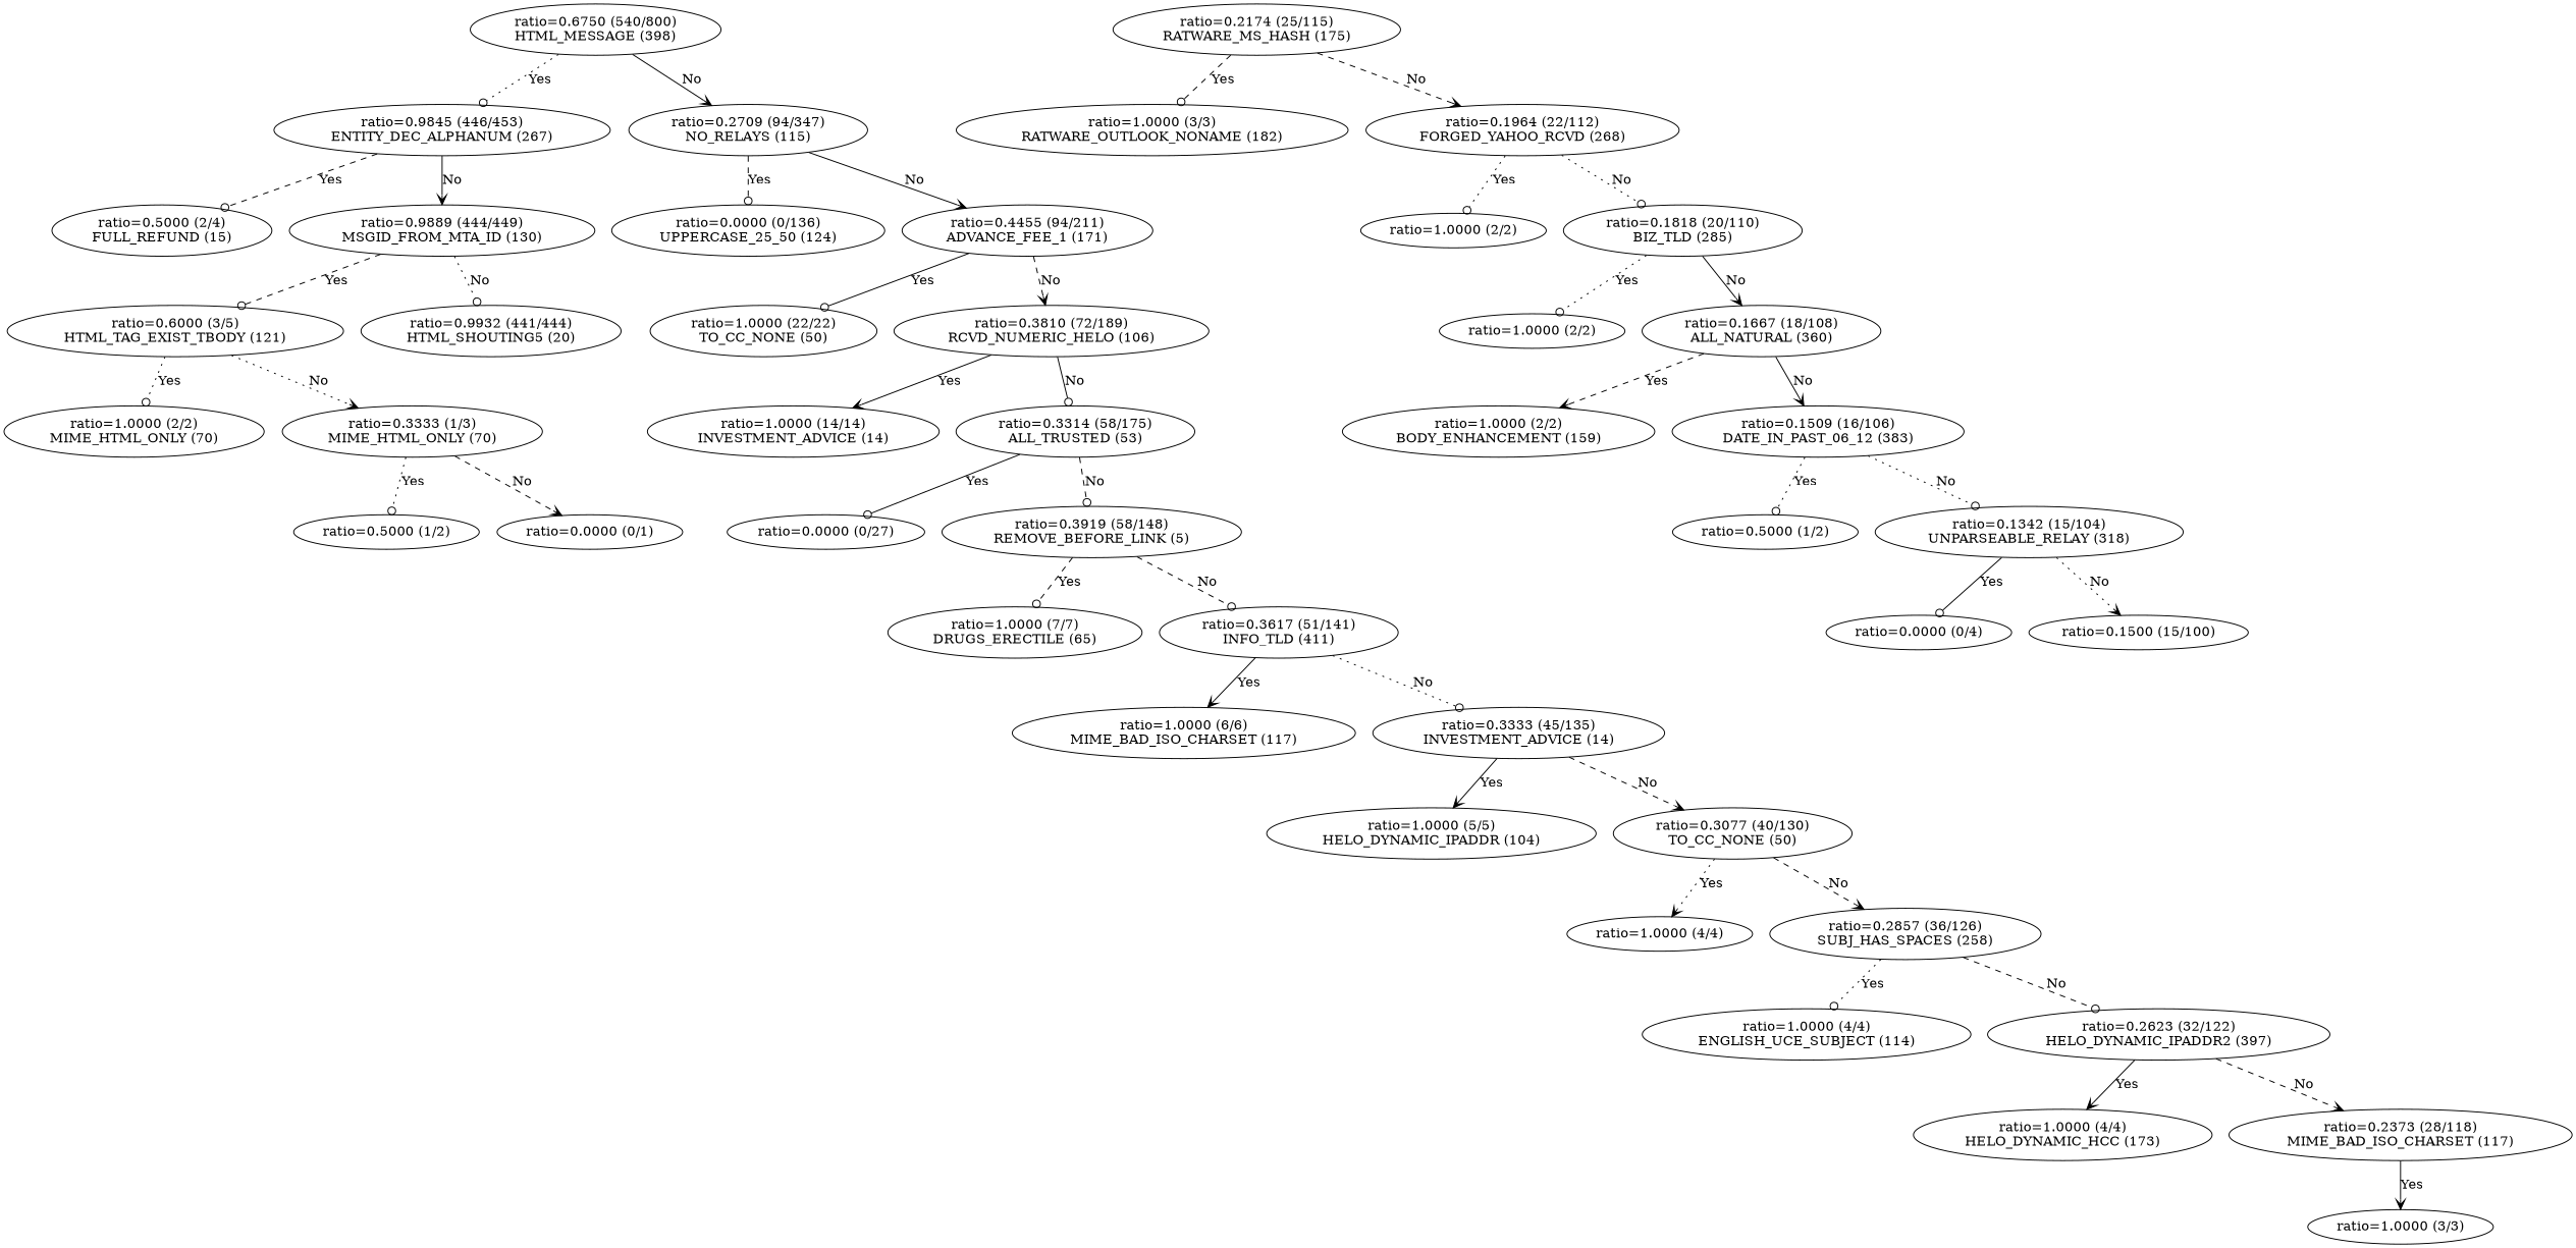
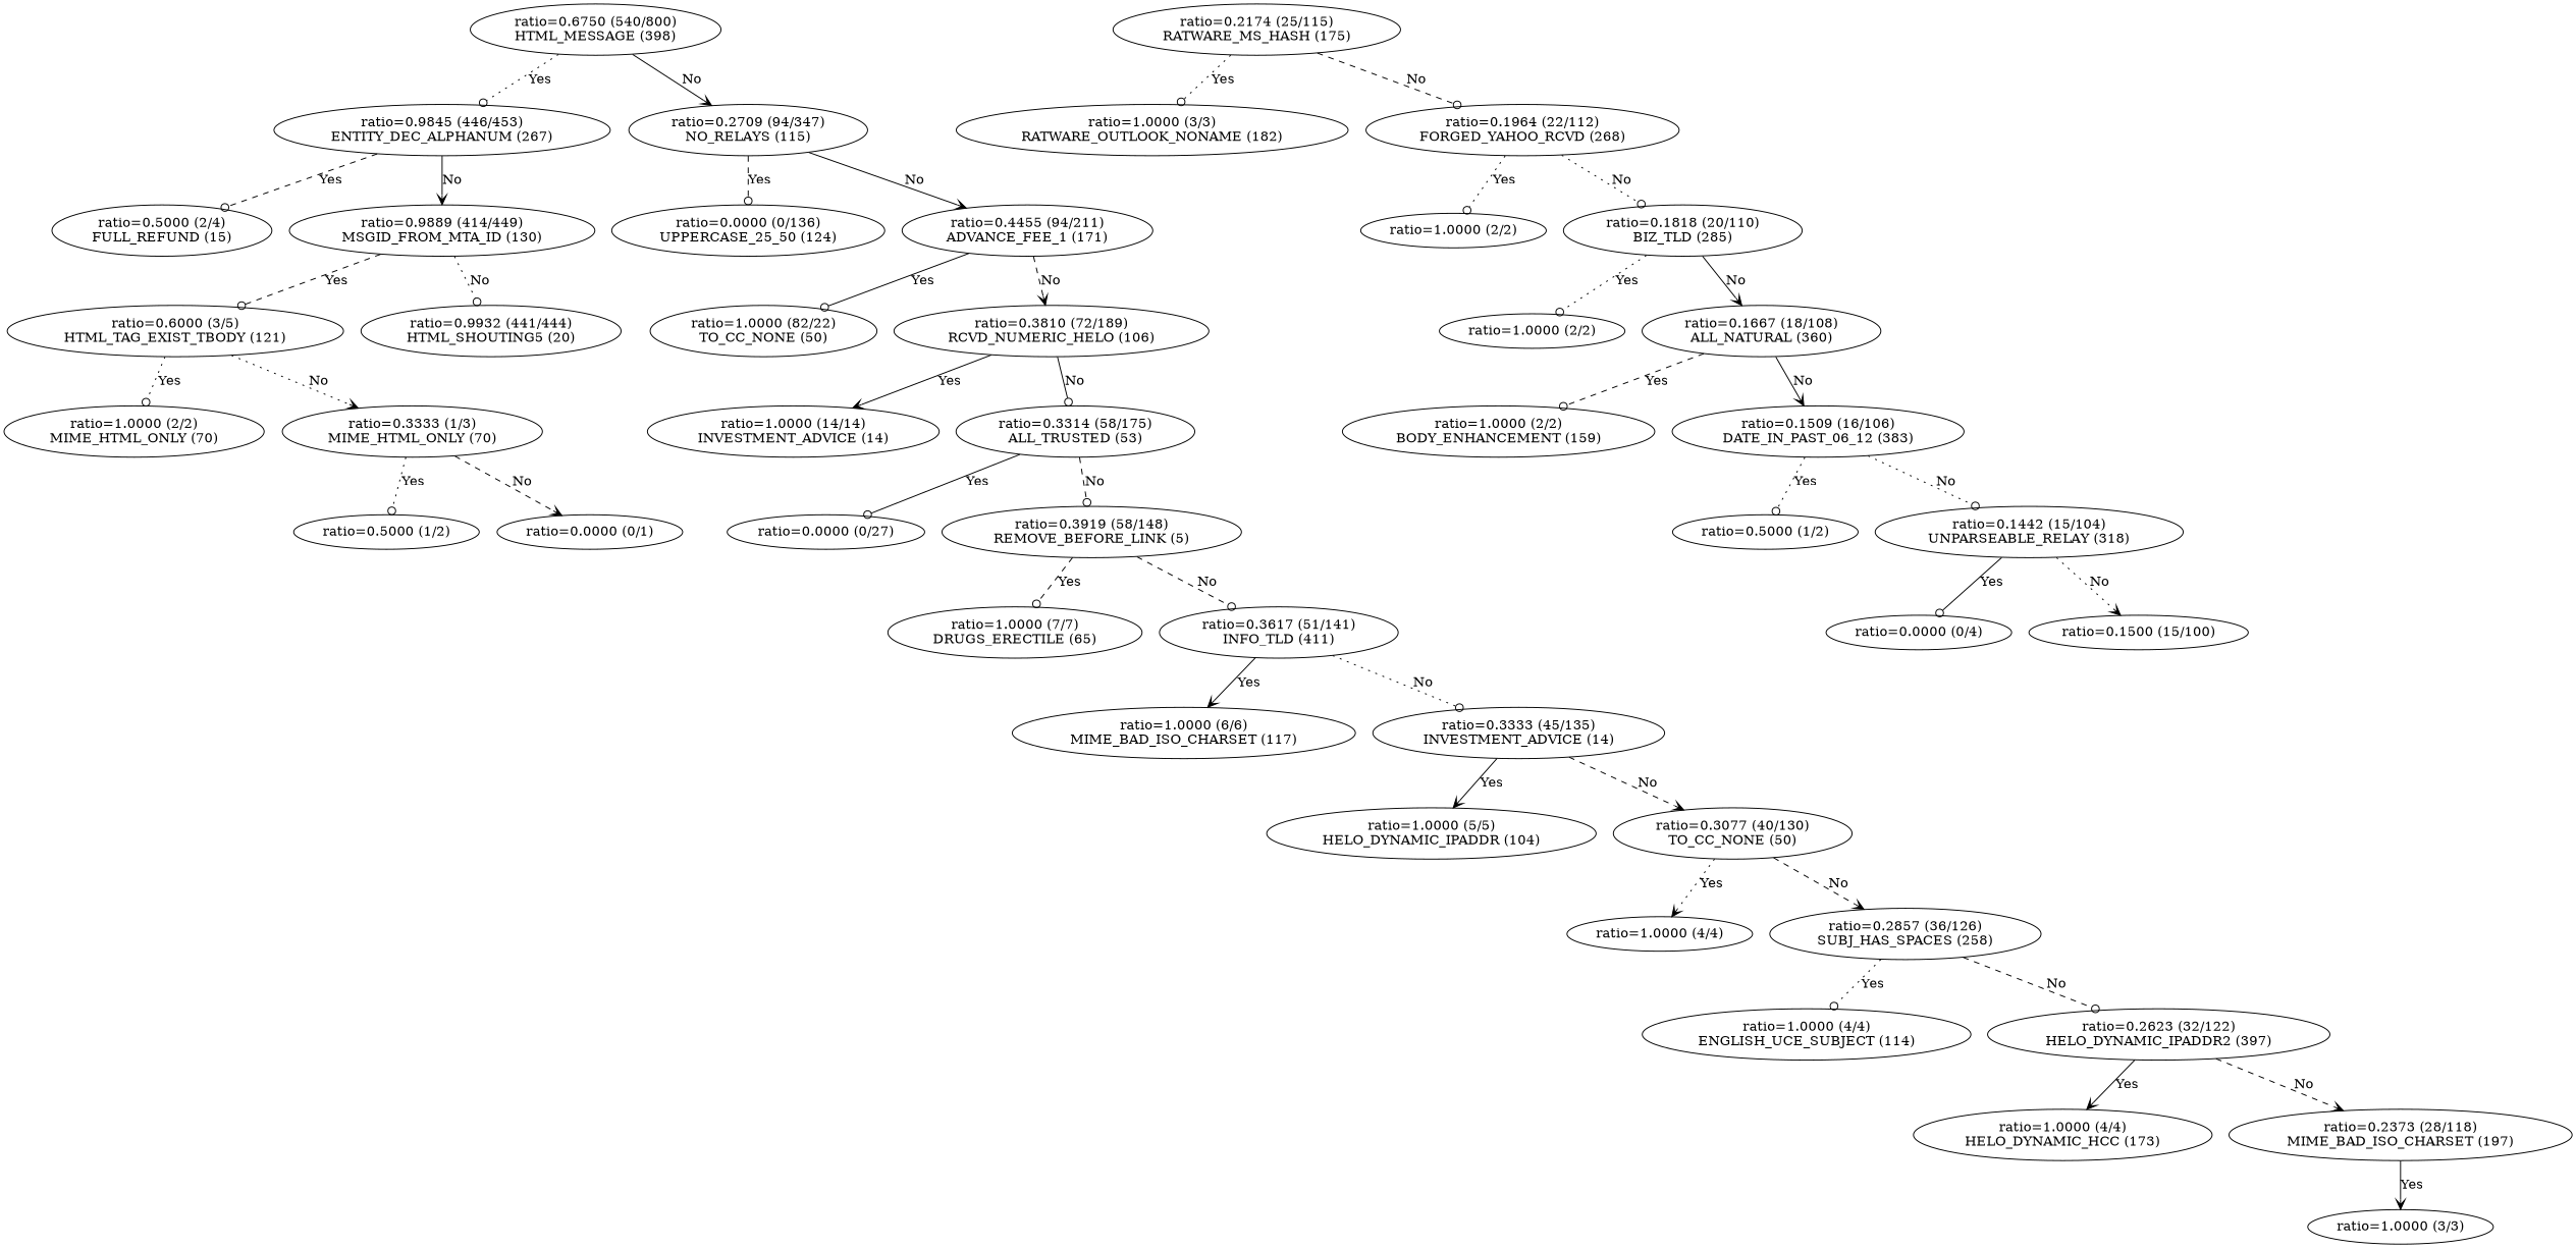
  digraph {
    fontname="DejaVu Serif"
    node [fontname="DejaVu Serif"]
    edge [arrowhead=odot fontname="DejaVu Serif" style=dashed]
    n1 [label="ratio=0.6750 (540/800)\nHTML_MESSAGE (398)"]
    n2 [label="ratio=0.9845 (446/453)\nENTITY_DEC_ALPHANUM (267)"]
    n3 [label="ratio=0.2709 (94/347)\nNO_RELAYS (115)"]
    n4 [label="ratio=0.5000 (2/4)\nFULL_REFUND (15)"]
-   n5 [label="ratio=0.9889 (444/449)\nMSGID_FROM_MTA_ID (130)"]
+   n5 [label="ratio=0.9889 (414/449)\nMSGID_FROM_MTA_ID (130)"]
    n6 [label="ratio=0.0000 (0/136)\nUPPERCASE_25_50 (124)"]
    n7 [label="ratio=0.4455 (94/211)\nADVANCE_FEE_1 (171)"]
    n8 [label="ratio=0.6000 (3/5)\nHTML_TAG_EXIST_TBODY (121)"]
    n9 [label="ratio=0.9932 (441/444)\nHTML_SHOUTING5 (20)"]
    n10 [label="ratio=1.0000 (2/2)\nMIME_HTML_ONLY (70)"]
    n11 [label="ratio=0.3333 (1/3)\nMIME_HTML_ONLY (70)"]
    n12 [label="ratio=0.5000 (1/2)\n"]
    n13 [label="ratio=0.0000 (0/1)\n"]
-   n14 [label="ratio=1.0000 (22/22)\nTO_CC_NONE (50)"]
+   n14 [label="ratio=1.0000 (82/22)\nTO_CC_NONE (50)"]
    n15 [label="ratio=0.3810 (72/189)\nRCVD_NUMERIC_HELO (106)"]
    n16 [label="ratio=1.0000 (14/14)\nINVESTMENT_ADVICE (14)"]
    n17 [label="ratio=0.3314 (58/175)\nALL_TRUSTED (53)"]
    n18 [label="ratio=0.0000 (0/27)\n"]
    n19 [label="ratio=0.3919 (58/148)\nREMOVE_BEFORE_LINK (5)"]
    n20 [label="ratio=1.0000 (7/7)\nDRUGS_ERECTILE (65)"]
    n21 [label="ratio=0.3617 (51/141)\nINFO_TLD (411)"]
    n22 [label="ratio=1.0000 (6/6)\nMIME_BAD_ISO_CHARSET (117)"]
    n23 [label="ratio=0.3333 (45/135)\nINVESTMENT_ADVICE (14)"]
    n24 [label="ratio=1.0000 (5/5)\nHELO_DYNAMIC_IPADDR (104)"]
    n25 [label="ratio=0.3077 (40/130)\nTO_CC_NONE (50)"]
    n26 [label="ratio=1.0000 (4/4)\n"]
    n27 [label="ratio=0.2857 (36/126)\nSUBJ_HAS_SPACES (258)"]
    n28 [label="ratio=1.0000 (4/4)\nENGLISH_UCE_SUBJECT (114)"]
    n29 [label="ratio=0.2623 (32/122)\nHELO_DYNAMIC_IPADDR2 (397)"]
    n30 [label="ratio=1.0000 (4/4)\nHELO_DYNAMIC_HCC (173)"]
-   n31 [label="ratio=0.2373 (28/118)\nMIME_BAD_ISO_CHARSET (117)"]
+   n31 [label="ratio=0.2373 (28/118)\nMIME_BAD_ISO_CHARSET (197)"]
    n32 [label="ratio=1.0000 (3/3)\n"]
    n33 [label="ratio=0.2174 (25/115)\nRATWARE_MS_HASH (175)"]
    n34 [label="ratio=1.0000 (3/3)\nRATWARE_OUTLOOK_NONAME (182)"]
    n35 [label="ratio=0.1964 (22/112)\nFORGED_YAHOO_RCVD (268)"]
    n36 [label="ratio=1.0000 (2/2)\n"]
    n37 [label="ratio=0.1818 (20/110)\nBIZ_TLD (285)"]
    n38 [label="ratio=1.0000 (2/2)\n"]
    n39 [label="ratio=0.1667 (18/108)\nALL_NATURAL (360)"]
    n40 [label="ratio=1.0000 (2/2)\nBODY_ENHANCEMENT (159)"]
    n41 [label="ratio=0.1509 (16/106)\nDATE_IN_PAST_06_12 (383)"]
    n42 [label="ratio=0.5000 (1/2)\n"]
-   n43 [label="ratio=0.1342 (15/104)\nUNPARSEABLE_RELAY (318)"]
+   n43 [label="ratio=0.1442 (15/104)\nUNPARSEABLE_RELAY (318)"]
    n44 [label="ratio=0.0000 (0/4)\n"]
    n45 [label="ratio=0.1500 (15/100)\n"]
    n1 -> n2 [label=Yes style=dotted]
    n1 -> n3 [arrowhead=vee label=No style=solid]
    n2 -> n4 [label=Yes]
    n2 -> n5 [arrowhead=vee label=No style=solid]
    n3 -> n6 [label=Yes]
    n3 -> n7 [arrowhead=vee label=No style=solid]
    n5 -> n8 [label=Yes]
    n5 -> n9 [label=No style=dotted]
    n7 -> n14 [label=Yes style=solid]
    n7 -> n15 [arrowhead=vee label=No]
    n8 -> n10 [label=Yes style=dotted]
    n8 -> n11 [arrowhead=vee label=No style=dotted]
    n11 -> n12 [label=Yes style=dotted]
    n11 -> n13 [arrowhead=vee label=No]
    n15 -> n16 [arrowhead=vee label=Yes style=solid]
    n15 -> n17 [label=No style=solid]
    n17 -> n18 [label=Yes style=solid]
    n17 -> n19 [label=No]
    n19 -> n20 [label=Yes]
    n19 -> n21 [label=No]
    n21 -> n22 [arrowhead=vee label=Yes style=solid]
    n21 -> n23 [label=No style=dotted]
    n23 -> n24 [arrowhead=vee label=Yes style=solid]
    n23 -> n25 [arrowhead=vee label=No]
    n25 -> n26 [arrowhead=vee label=Yes style=dotted]
    n25 -> n27 [arrowhead=vee label=No]
    n27 -> n28 [label=Yes style=dotted]
    n27 -> n29 [label=No]
    n29 -> n30 [arrowhead=vee label=Yes style=solid]
    n29 -> n31 [arrowhead=vee label=No]
    n31 -> n32 [arrowhead=vee label=Yes style=solid]
-   n33 -> n34 [label=Yes]
-   n33 -> n35 [arrowhead=vee label=No]
+   n33 -> n34 [label=Yes style=dotted]
+   n33 -> n35 [label=No]
    n35 -> n36 [label=Yes style=dotted]
    n35 -> n37 [label=No style=dotted]
    n37 -> n38 [label=Yes style=dotted]
    n37 -> n39 [arrowhead=vee label=No style=solid]
-   n39 -> n40 [arrowhead=vee label=Yes]
+   n39 -> n40 [label=Yes]
    n39 -> n41 [arrowhead=vee label=No style=solid]
    n41 -> n42 [label=Yes style=dotted]
    n41 -> n43 [label=No style=dotted]
    n43 -> n44 [label=Yes style=solid]
    n43 -> n45 [arrowhead=vee label=No style=dotted]
  }
